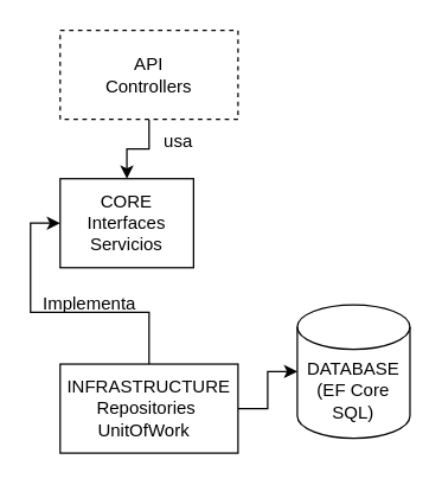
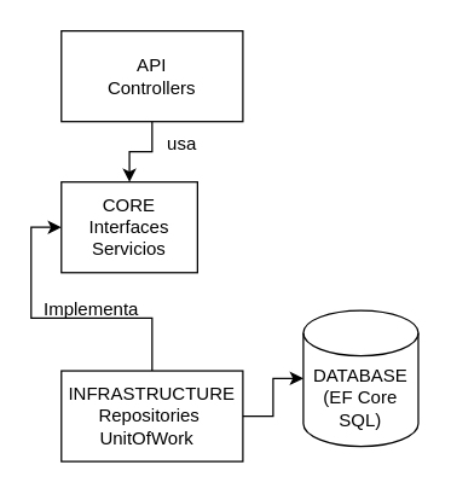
  <mxCell id="0" />
  <mxCell id="1" parent="0" />
  <mxCell id="2" style="edgeStyle=orthogonalEdgeStyle;rounded=0;orthogonalLoop=1;jettySize=auto;html=1;entryX=0.5;entryY=0;entryDx=0;entryDy=0;" edge="1" parent="1" source="3" target="4"><mxGeometry relative="1" as="geometry" /></mxCell>
- <mxCell id="3" value="API&lt;br&gt;Controllers" style="rounded=0;whiteSpace=wrap;html=1;dashed=1;" vertex="1" parent="1"><mxGeometry x="40" y="20" width="120" height="60" as="geometry" /></mxCell>
+ <mxCell id="3" value="API&lt;br&gt;Controllers" style="rounded=0;whiteSpace=wrap;html=1;" vertex="1" parent="1"><mxGeometry x="40" y="20" width="120" height="60" as="geometry" /></mxCell>
  <mxCell id="4" value="CORE&lt;div&gt;Interfaces&lt;br&gt;Servicios&lt;/div&gt;" style="rounded=0;whiteSpace=wrap;html=1;" vertex="1" parent="1"><mxGeometry x="40" y="120" width="90" height="60" as="geometry" /></mxCell>
  <mxCell id="5" style="edgeStyle=orthogonalEdgeStyle;rounded=0;orthogonalLoop=1;jettySize=auto;html=1;entryX=0;entryY=0.5;entryDx=0;entryDy=0;" edge="1" parent="1" source="6" target="4"><mxGeometry relative="1" as="geometry"><Array as="points"><mxPoint x="100" y="210" /><mxPoint x="20" y="210" /><mxPoint x="20" y="150" /></Array></mxGeometry></mxCell>
  <mxCell id="6" value="INFRASTRUCTURE&lt;div&gt;Repositories&amp;nbsp;&lt;br&gt;UnitOfWork&amp;nbsp;&amp;nbsp;&lt;/div&gt;" style="rounded=0;whiteSpace=wrap;html=1;" vertex="1" parent="1"><mxGeometry x="40" y="245" width="120" height="60" as="geometry" /></mxCell>
  <mxCell id="7" value="DATABASE&lt;div&gt;(EF Core SQL)&lt;/div&gt;" style="shape=cylinder3;whiteSpace=wrap;html=1;boundedLbl=1;backgroundOutline=1;size=15;" vertex="1" parent="1"><mxGeometry x="200" y="205" width="76" height="90" as="geometry" /></mxCell>
  <mxCell id="8" style="edgeStyle=orthogonalEdgeStyle;rounded=0;orthogonalLoop=1;jettySize=auto;html=1;entryX=0;entryY=0.5;entryDx=0;entryDy=0;entryPerimeter=0;" edge="1" parent="1" source="6" target="7"><mxGeometry relative="1" as="geometry" /></mxCell>
  <mxCell id="9" value="usa" style="text;html=1;align=center;verticalAlign=middle;whiteSpace=wrap;rounded=0;" vertex="1" parent="1"><mxGeometry x="90" y="80" width="60" height="30" as="geometry" /></mxCell>
  <mxCell id="10" value="Implementa" style="text;html=1;align=center;verticalAlign=middle;whiteSpace=wrap;rounded=0;" vertex="1" parent="1"><mxGeometry x="30" y="190" width="60" height="30" as="geometry" /></mxCell>
